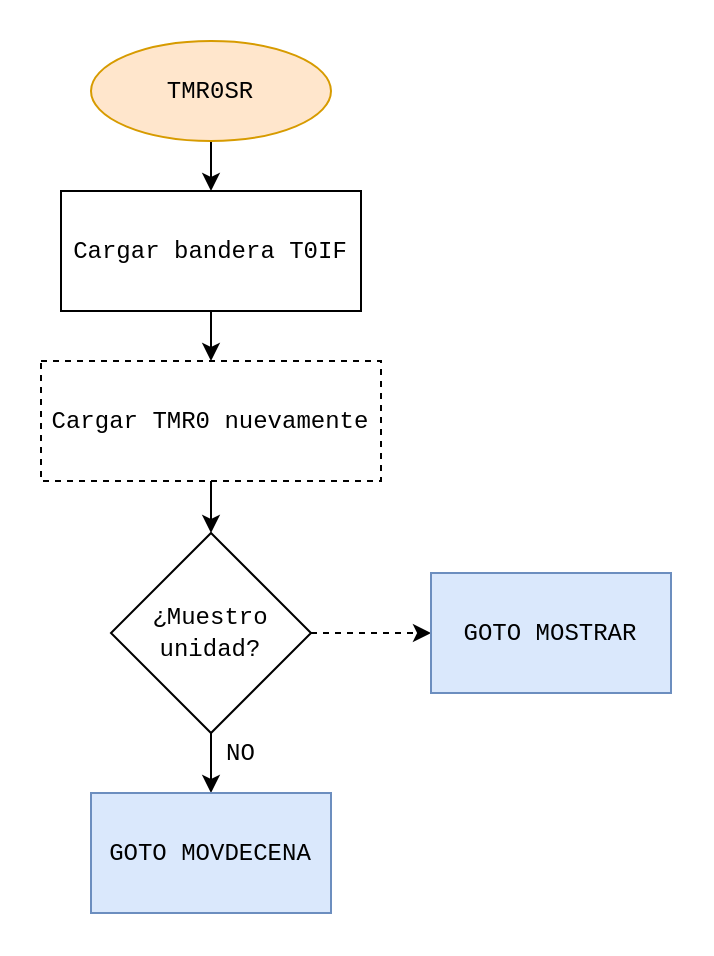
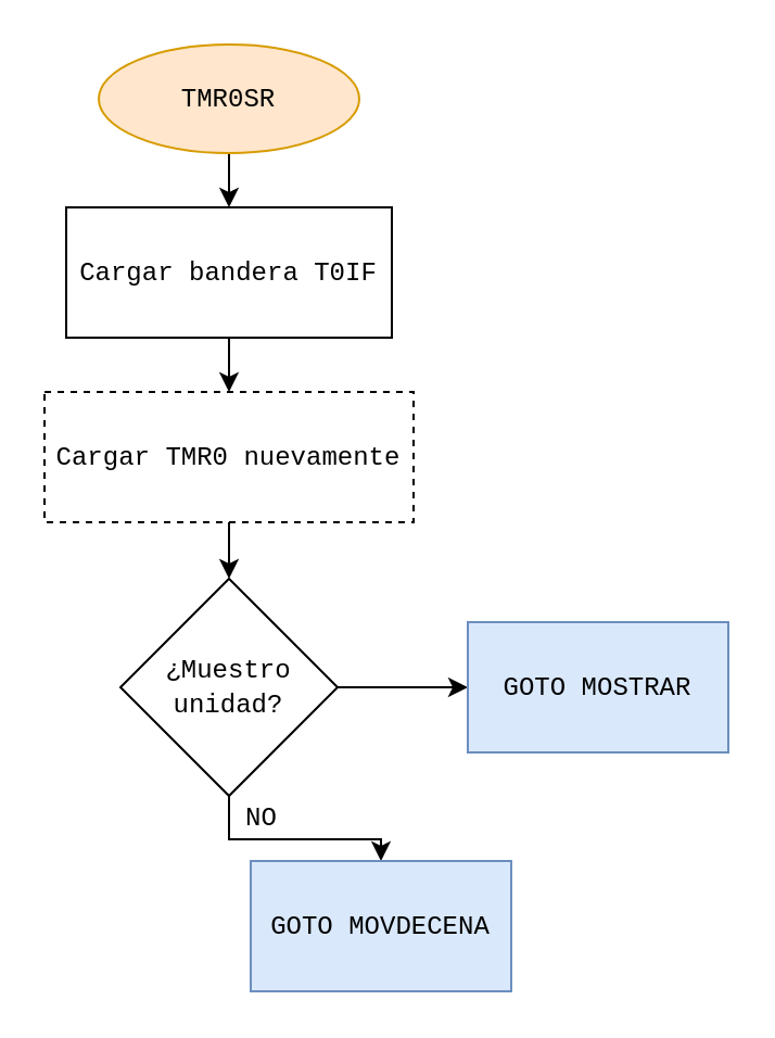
  <mxCell id="0" />
  <mxCell id="1" parent="0" />
  <mxCell id="2" style="edgeStyle=orthogonalEdgeStyle;rounded=0;orthogonalLoop=1;jettySize=auto;html=1;entryX=0.5;entryY=0;entryDx=0;entryDy=0;" edge="1" parent="1" source="3" target="5"><mxGeometry relative="1" as="geometry" /></mxCell>
  <mxCell id="3" value="&lt;font face=&quot;Courier New&quot;&gt;TMR0SR&lt;/font&gt;" style="ellipse;whiteSpace=wrap;html=1;fillColor=#ffe6cc;strokeColor=#d79b00;" vertex="1" parent="1"><mxGeometry x="45" y="20" width="120" height="50" as="geometry" /></mxCell>
  <mxCell id="4" style="edgeStyle=orthogonalEdgeStyle;rounded=0;orthogonalLoop=1;jettySize=auto;html=1;entryX=0.5;entryY=0;entryDx=0;entryDy=0;" edge="1" parent="1" source="5" target="7"><mxGeometry relative="1" as="geometry" /></mxCell>
  <mxCell id="5" value="&lt;font face=&quot;Courier New&quot;&gt;Cargar bandera T0IF&lt;/font&gt;" style="rounded=0;whiteSpace=wrap;html=1;" vertex="1" parent="1"><mxGeometry x="30" y="95" width="150" height="60" as="geometry" /></mxCell>
  <mxCell id="6" style="edgeStyle=orthogonalEdgeStyle;rounded=0;orthogonalLoop=1;jettySize=auto;html=1;exitX=0.5;exitY=1;exitDx=0;exitDy=0;entryX=0.5;entryY=0;entryDx=0;entryDy=0;" edge="1" parent="1" source="7" target="10"><mxGeometry relative="1" as="geometry" /></mxCell>
  <mxCell id="7" value="&lt;font face=&quot;Courier New&quot;&gt;Cargar TMR0 nuevamente&lt;/font&gt;" style="rounded=0;whiteSpace=wrap;html=1;dashed=1;" vertex="1" parent="1"><mxGeometry x="20" y="180" width="170" height="60" as="geometry" /></mxCell>
  <mxCell id="8" style="edgeStyle=orthogonalEdgeStyle;rounded=0;orthogonalLoop=1;jettySize=auto;html=1;exitX=0.5;exitY=1;exitDx=0;exitDy=0;entryX=0.5;entryY=0;entryDx=0;entryDy=0;" edge="1" parent="1" source="10" target="12"><mxGeometry relative="1" as="geometry" /></mxCell>
- <mxCell id="9" style="edgeStyle=orthogonalEdgeStyle;rounded=0;orthogonalLoop=1;jettySize=auto;html=1;exitX=1;exitY=0.5;exitDx=0;exitDy=0;entryX=0;entryY=0.5;entryDx=0;entryDy=0;dashed=1;" edge="1" parent="1" source="10" target="11"><mxGeometry relative="1" as="geometry" /></mxCell>
+ <mxCell id="9" style="edgeStyle=orthogonalEdgeStyle;rounded=0;orthogonalLoop=1;jettySize=auto;html=1;exitX=1;exitY=0.5;exitDx=0;exitDy=0;entryX=0;entryY=0.5;entryDx=0;entryDy=0;" edge="1" parent="1" source="10" target="11"><mxGeometry relative="1" as="geometry" /></mxCell>
  <mxCell id="10" value="&lt;font face=&quot;Courier New&quot;&gt;¿Muestro unidad?&lt;/font&gt;" style="rhombus;whiteSpace=wrap;html=1;" vertex="1" parent="1"><mxGeometry x="55" y="266" width="100" height="100" as="geometry" /></mxCell>
  <mxCell id="11" value="&lt;font face=&quot;Courier New&quot;&gt;GOTO MOSTRAR&lt;/font&gt;" style="rounded=0;whiteSpace=wrap;html=1;fillColor=#dae8fc;strokeColor=#6c8ebf;" vertex="1" parent="1"><mxGeometry x="215" y="286" width="120" height="60" as="geometry" /></mxCell>
- <mxCell id="12" value="&lt;font face=&quot;Courier New&quot;&gt;GOTO MOVDECENA&lt;/font&gt;" style="rounded=0;whiteSpace=wrap;html=1;fillColor=#dae8fc;strokeColor=#6c8ebf;" vertex="1" parent="1"><mxGeometry x="45" y="396" width="120" height="60" as="geometry" /></mxCell>
+ <mxCell id="12" value="&lt;font face=&quot;Courier New&quot;&gt;GOTO MOVDECENA&lt;/font&gt;" style="rounded=0;whiteSpace=wrap;html=1;fillColor=#dae8fc;strokeColor=#6c8ebf;" vertex="1" parent="1"><mxGeometry x="115" y="396" width="120" height="60" as="geometry" /></mxCell>
  <mxCell id="13" value="&lt;font face=&quot;Courier New&quot;&gt;NO&lt;/font&gt;" style="text;html=1;resizable=0;points=[];autosize=1;align=left;verticalAlign=top;spacingTop=-4;" vertex="1" parent="1"><mxGeometry x="111" y="366" width="30" height="20" as="geometry" /></mxCell>
